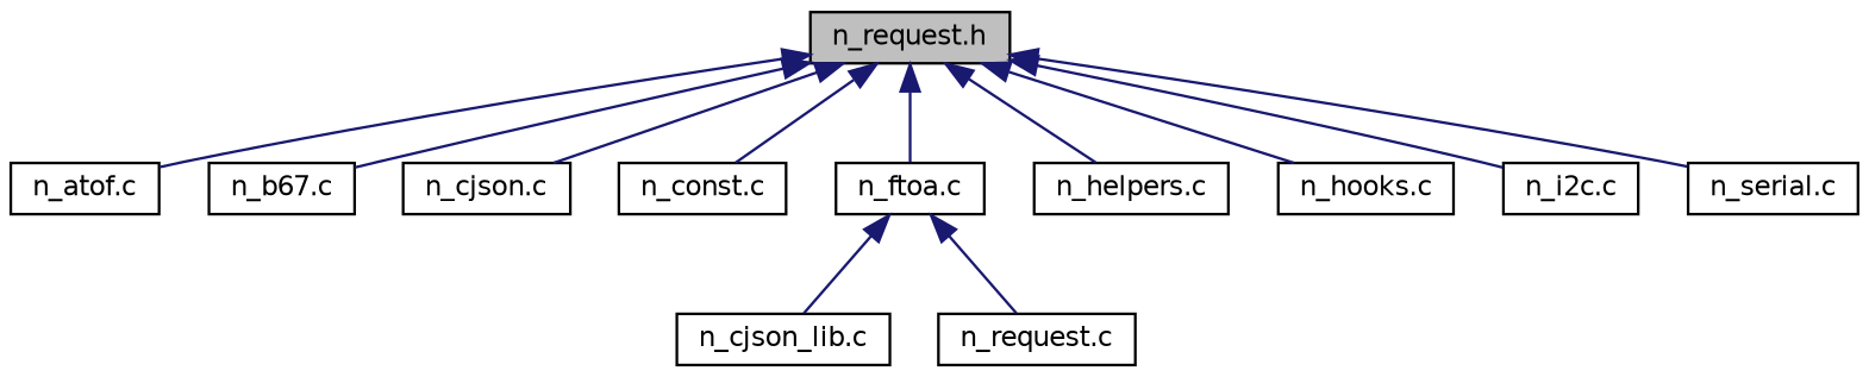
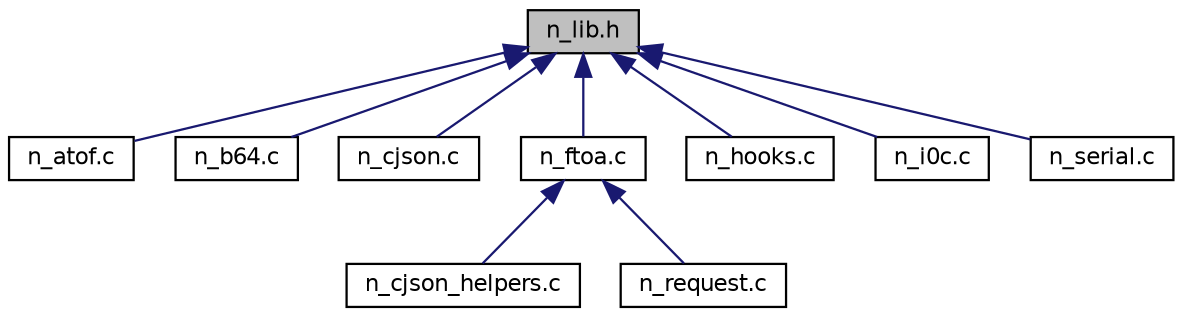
  digraph {
    node [color=black fillcolor=white fontname=Helvetica fontsize=10 shape=record style=filled]
    edge [color=midnightblue dir=back fontname=Helvetica fontsize=10 labelfontname=Helvetica labelfontsize=10 style=solid]
-   n1 [fillcolor=grey75 fontcolor=black height=0.2 label="n_request.h" width=0.4]
+   n1 [fillcolor=grey75 fontcolor=black height=0.2 label="n_lib.h" width=0.4]
    n2 [height=0.2 label="n_atof.c" width=0.4]
-   n3 [height=0.2 label="n_b67.c" width=0.4]
+   n3 [height=0.2 label="n_b64.c" width=0.4]
    n4 [height=0.2 label="n_cjson.c" width=0.4]
-   n5 [height=0.2 label="n_const.c" width=0.4]
    n6 [height=0.2 label="n_ftoa.c" width=0.4]
-   n7 [height=0.2 label="n_helpers.c" width=0.4]
    n8 [height=0.2 label="n_hooks.c" width=0.4]
-   n9 [height=0.2 label="n_i2c.c" width=0.4]
+   n9 [height=0.2 label="n_i0c.c" width=0.4]
    n10 [height=0.2 label="n_serial.c" width=0.4]
-   n11 [height=0.2 label="n_cjson_lib.c" width=0.4]
+   n11 [height=0.2 label="n_cjson_helpers.c" width=0.4]
    n12 [height=0.2 label="n_request.c" width=0.4]
    n1 -> n2
    n1 -> n3
    n1 -> n4
-   n1 -> n5
    n1 -> n6
-   n1 -> n7
    n1 -> n8
    n1 -> n9
    n1 -> n10
    n6 -> n11
    n6 -> n12
  }
